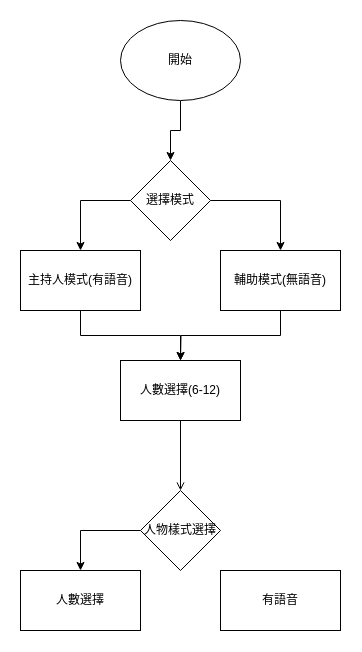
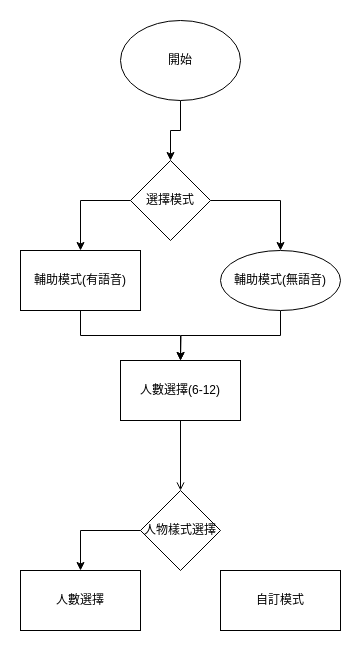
  <mxCell id="0" />
  <mxCell id="1" parent="0" />
  <mxCell id="2" style="edgeStyle=orthogonalEdgeStyle;rounded=0;orthogonalLoop=1;jettySize=auto;html=1;exitX=0.5;exitY=1;exitDx=0;exitDy=0;" edge="1" parent="1" source="3" target="6"><mxGeometry relative="1" as="geometry" /></mxCell>
  <mxCell id="3" value="開始" style="ellipse;whiteSpace=wrap;html=1;" vertex="1" parent="1"><mxGeometry x="120" y="20" width="120" height="80" as="geometry" /></mxCell>
  <mxCell id="4" style="edgeStyle=orthogonalEdgeStyle;rounded=0;orthogonalLoop=1;jettySize=auto;html=1;exitX=0;exitY=0.5;exitDx=0;exitDy=0;" edge="1" parent="1" source="6" target="8"><mxGeometry relative="1" as="geometry" /></mxCell>
  <mxCell id="5" style="edgeStyle=orthogonalEdgeStyle;rounded=0;orthogonalLoop=1;jettySize=auto;html=1;exitX=1;exitY=0.5;exitDx=0;exitDy=0;" edge="1" parent="1" source="6" target="10"><mxGeometry relative="1" as="geometry" /></mxCell>
  <mxCell id="6" value="選擇模式" style="rhombus;whiteSpace=wrap;html=1;" vertex="1" parent="1"><mxGeometry x="130" y="160" width="80" height="80" as="geometry" /></mxCell>
  <mxCell id="7" style="edgeStyle=orthogonalEdgeStyle;rounded=0;orthogonalLoop=1;jettySize=auto;html=1;exitX=0.5;exitY=1;exitDx=0;exitDy=0;entryX=0.5;entryY=0;entryDx=0;entryDy=0;" edge="1" parent="1" source="8" target="12"><mxGeometry relative="1" as="geometry" /></mxCell>
- <mxCell id="8" value="主持人模式(有語音)" style="rounded=0;whiteSpace=wrap;html=1;" vertex="1" parent="1"><mxGeometry x="20" y="250" width="120" height="60" as="geometry" /></mxCell>
+ <mxCell id="8" value="輔助模式(有語音)" style="rounded=0;whiteSpace=wrap;html=1;" vertex="1" parent="1"><mxGeometry x="20" y="250" width="120" height="60" as="geometry" /></mxCell>
  <mxCell id="9" style="edgeStyle=orthogonalEdgeStyle;rounded=0;orthogonalLoop=1;jettySize=auto;html=1;exitX=0.5;exitY=1;exitDx=0;exitDy=0;" edge="1" parent="1" source="10"><mxGeometry relative="1" as="geometry"><mxPoint x="180" y="360" as="targetPoint" /></mxGeometry></mxCell>
- <mxCell id="10" value="輔助模式(無語音)" style="rounded=0;whiteSpace=wrap;html=1;" vertex="1" parent="1"><mxGeometry x="220" y="250" width="120" height="60" as="geometry" /></mxCell>
+ <mxCell id="10" value="輔助模式(無語音)" style="ellipse;whiteSpace=wrap;html=1;" vertex="1" parent="1"><mxGeometry x="220" y="250" width="120" height="60" as="geometry" /></mxCell>
  <mxCell id="11" style="edgeStyle=orthogonalEdgeStyle;rounded=0;orthogonalLoop=1;jettySize=auto;html=1;exitX=0.5;exitY=1;exitDx=0;exitDy=0;entryX=0.5;entryY=0;entryDx=0;entryDy=0;endArrow=open;" edge="1" parent="1" source="12" target="14"><mxGeometry relative="1" as="geometry" /></mxCell>
  <mxCell id="12" value="人數選擇(6-12)" style="rounded=0;whiteSpace=wrap;html=1;" vertex="1" parent="1"><mxGeometry x="120" y="360" width="120" height="60" as="geometry" /></mxCell>
  <mxCell id="13" style="edgeStyle=orthogonalEdgeStyle;rounded=0;orthogonalLoop=1;jettySize=auto;html=1;exitX=0;exitY=0.5;exitDx=0;exitDy=0;entryX=0.5;entryY=0;entryDx=0;entryDy=0;" edge="1" parent="1" source="14" target="15"><mxGeometry relative="1" as="geometry" /></mxCell>
  <mxCell id="14" value="人物樣式選擇" style="rhombus;whiteSpace=wrap;html=1;" vertex="1" parent="1"><mxGeometry x="140" y="490" width="80" height="80" as="geometry" /></mxCell>
  <mxCell id="15" value="人數選擇" style="rounded=0;whiteSpace=wrap;html=1;" vertex="1" parent="1"><mxGeometry x="20" y="570" width="120" height="60" as="geometry" /></mxCell>
- <mxCell id="16" value="有語音" style="rounded=0;whiteSpace=wrap;html=1;" vertex="1" parent="1"><mxGeometry x="220" y="570" width="120" height="60" as="geometry" /></mxCell>
+ <mxCell id="16" value="自訂模式" style="rounded=0;whiteSpace=wrap;html=1;" vertex="1" parent="1"><mxGeometry x="220" y="570" width="120" height="60" as="geometry" /></mxCell>
